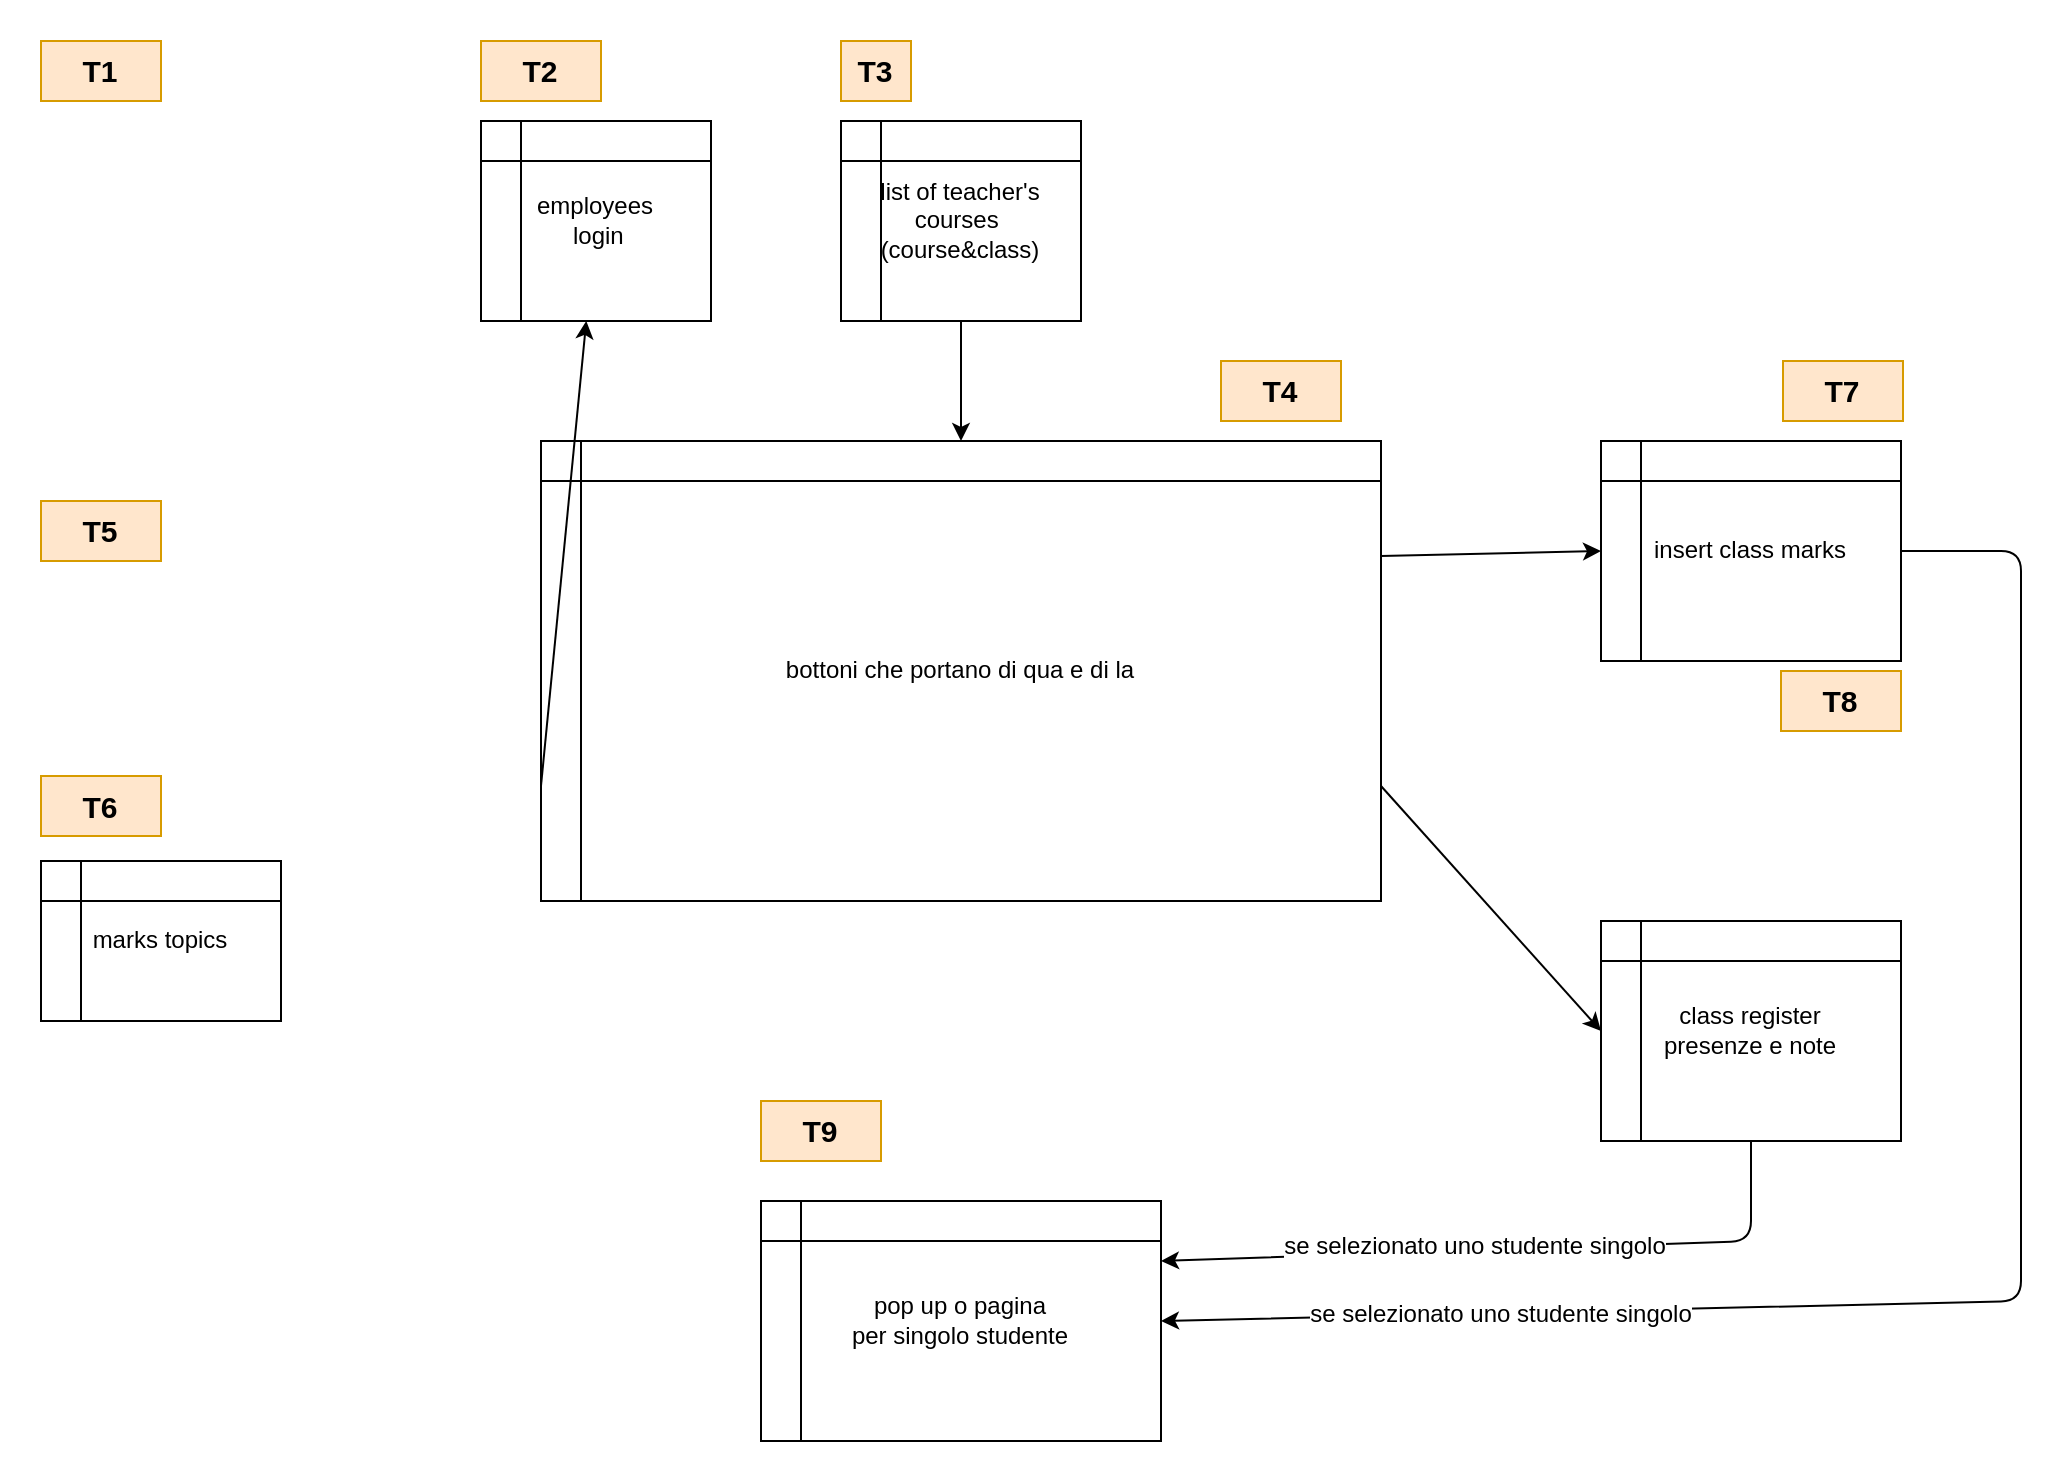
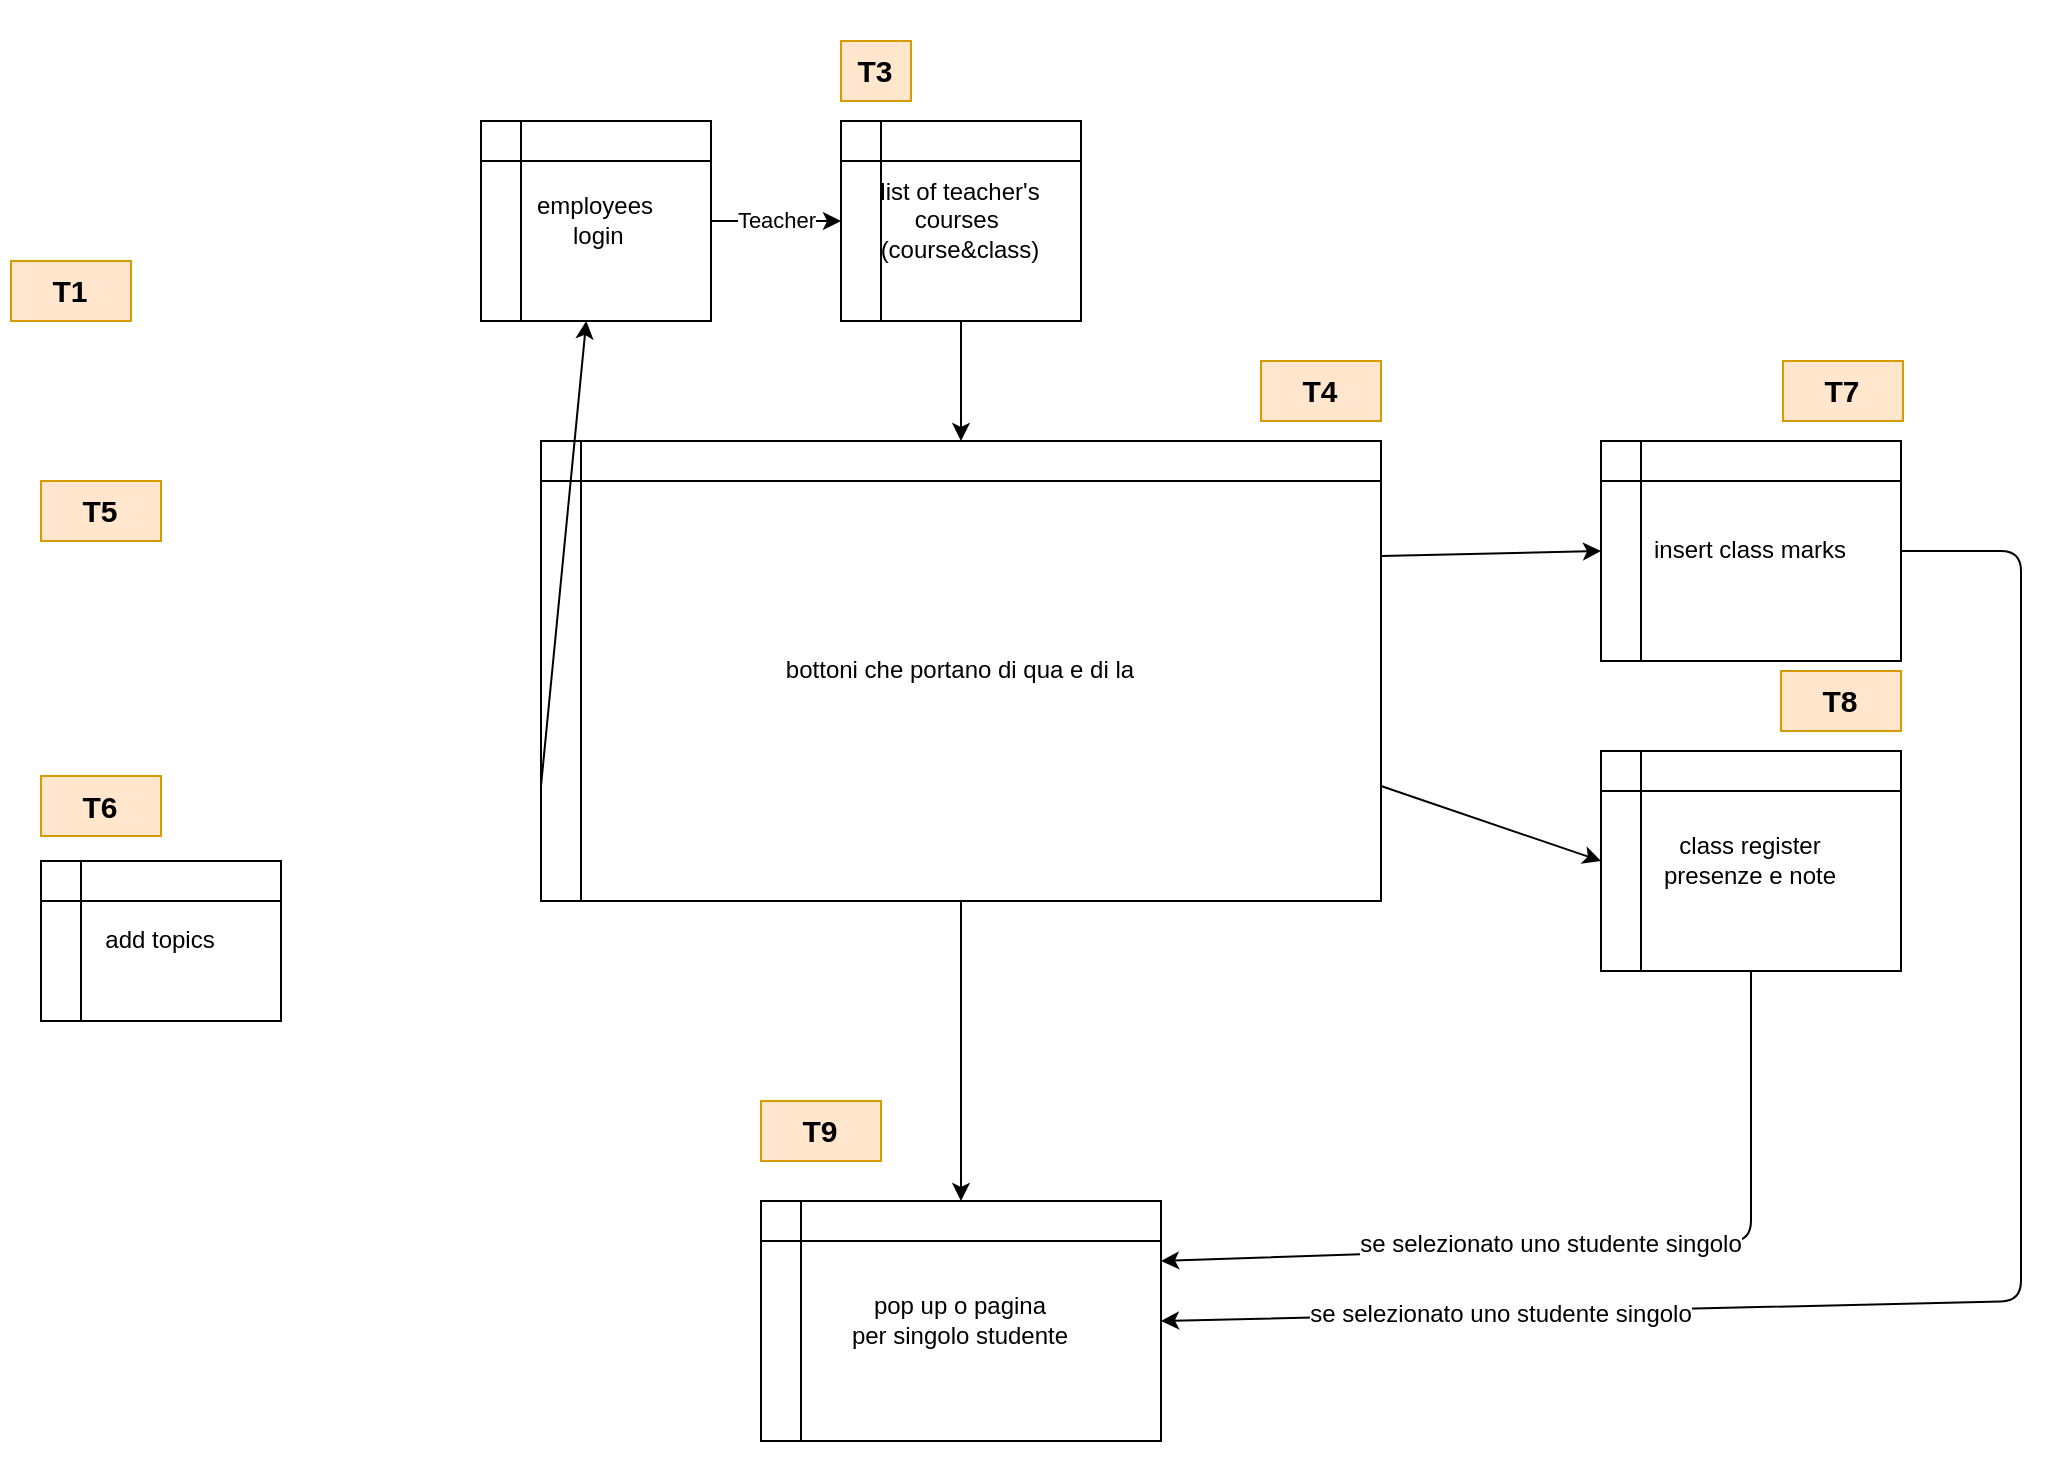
  <mxCell id="0" />
  <mxCell id="1" parent="0" />
  <mxCell id="2" value="employees&lt;br&gt;&amp;nbsp;login" style="shape=internalStorage;whiteSpace=wrap;html=1;backgroundOutline=1;" parent="1" vertex="1"><mxGeometry x="240" y="60" width="115" height="100" as="geometry" /></mxCell>
+ <mxCell id="3" value="Teacher&lt;br&gt;" style="endArrow=classic;html=1;exitX=1;exitY=0.5;exitDx=0;exitDy=0;" parent="1" source="2" target="5" edge="1"><mxGeometry width="50" height="50" relative="1" as="geometry"><mxPoint x="157.5" y="450" as="sourcePoint" /><mxPoint x="310" y="380" as="targetPoint" /></mxGeometry></mxCell>
  <mxCell id="4" style="edgeStyle=orthogonalEdgeStyle;rounded=0;orthogonalLoop=1;jettySize=auto;html=1;entryX=0.5;entryY=0;entryDx=0;entryDy=0;" edge="1" parent="1" source="5" target="7"><mxGeometry relative="1" as="geometry" /></mxCell>
  <mxCell id="5" value="list of teacher's&lt;br&gt;courses&amp;nbsp;&lt;br&gt;(course&amp;amp;class)" style="shape=internalStorage;whiteSpace=wrap;html=1;backgroundOutline=1;" parent="1" vertex="1"><mxGeometry x="420" y="60" width="120" height="100" as="geometry" /></mxCell>
+ <mxCell id="6" style="edgeStyle=orthogonalEdgeStyle;rounded=0;orthogonalLoop=1;jettySize=auto;html=1;entryX=0.5;entryY=0;entryDx=0;entryDy=0;" edge="1" parent="1" source="7" target="14"><mxGeometry relative="1" as="geometry" /></mxCell>
  <mxCell id="7" value="bottoni che portano di qua e di la" style="shape=internalStorage;whiteSpace=wrap;html=1;backgroundOutline=1;" vertex="1" parent="1"><mxGeometry x="270" y="220" width="420" height="230" as="geometry" /></mxCell>
- <mxCell id="8" value="marks topics" style="shape=internalStorage;whiteSpace=wrap;html=1;backgroundOutline=1;" vertex="1" parent="1"><mxGeometry x="20" y="430" width="120" height="80" as="geometry" /></mxCell>
+ <mxCell id="8" value="add topics" style="shape=internalStorage;whiteSpace=wrap;html=1;backgroundOutline=1;" vertex="1" parent="1"><mxGeometry x="20" y="430" width="120" height="80" as="geometry" /></mxCell>
  <mxCell id="9" value="" style="endArrow=classic;html=1;exitX=0;exitY=0.75;exitDx=0;exitDy=0;" edge="1" parent="1" source="7" target="2"><mxGeometry width="50" height="50" relative="1" as="geometry"><mxPoint x="20" y="580" as="sourcePoint" /><mxPoint x="70" y="530" as="targetPoint" /></mxGeometry></mxCell>
  <mxCell id="10" value="insert class marks" style="shape=internalStorage;whiteSpace=wrap;html=1;backgroundOutline=1;" vertex="1" parent="1"><mxGeometry x="800" y="220" width="150" height="110" as="geometry" /></mxCell>
  <mxCell id="11" value="" style="endArrow=classic;html=1;exitX=1;exitY=0.25;exitDx=0;exitDy=0;entryX=0;entryY=0.5;entryDx=0;entryDy=0;" edge="1" parent="1" source="7" target="10"><mxGeometry width="50" height="50" relative="1" as="geometry"><mxPoint x="20" y="580" as="sourcePoint" /><mxPoint x="70" y="530" as="targetPoint" /></mxGeometry></mxCell>
- <mxCell id="12" value="class register&lt;br&gt;presenze e note" style="shape=internalStorage;whiteSpace=wrap;html=1;backgroundOutline=1;" vertex="1" parent="1"><mxGeometry x="800" y="460" width="150" height="110" as="geometry" /></mxCell>
+ <mxCell id="12" value="class register&lt;br&gt;presenze e note" style="shape=internalStorage;whiteSpace=wrap;html=1;backgroundOutline=1;" vertex="1" parent="1"><mxGeometry x="800" y="375" width="150" height="110" as="geometry" /></mxCell>
  <mxCell id="13" value="" style="endArrow=classic;html=1;exitX=1;exitY=0.75;exitDx=0;exitDy=0;entryX=0;entryY=0.5;entryDx=0;entryDy=0;" edge="1" parent="1" source="7" target="12"><mxGeometry width="50" height="50" relative="1" as="geometry"><mxPoint x="20" y="580" as="sourcePoint" /><mxPoint x="70" y="530" as="targetPoint" /></mxGeometry></mxCell>
  <mxCell id="14" value="pop up o pagina&lt;br&gt;per singolo studente" style="shape=internalStorage;whiteSpace=wrap;html=1;backgroundOutline=1;" vertex="1" parent="1"><mxGeometry x="380" y="600" width="200" height="120" as="geometry" /></mxCell>
  <mxCell id="15" value="" style="endArrow=classic;html=1;exitX=0.5;exitY=1;exitDx=0;exitDy=0;entryX=1;entryY=0.25;entryDx=0;entryDy=0;" edge="1" parent="1" source="12" target="14"><mxGeometry width="50" height="50" relative="1" as="geometry"><mxPoint x="20" y="780" as="sourcePoint" /><mxPoint x="70" y="730" as="targetPoint" /><Array as="points"><mxPoint x="875" y="620" /></Array></mxGeometry></mxCell>
  <mxCell id="16" value="se selezionato uno studente singolo" style="text;html=1;align=center;verticalAlign=middle;resizable=0;points=[];;labelBackgroundColor=#ffffff;" vertex="1" connectable="0" parent="15"><mxGeometry x="0.093" y="-2" relative="1" as="geometry"><mxPoint as="offset" /></mxGeometry></mxCell>
  <mxCell id="17" value="" style="endArrow=classic;html=1;exitX=1;exitY=0.5;exitDx=0;exitDy=0;entryX=1;entryY=0.5;entryDx=0;entryDy=0;" edge="1" parent="1" source="10" target="14"><mxGeometry width="50" height="50" relative="1" as="geometry"><mxPoint x="20" y="780" as="sourcePoint" /><mxPoint x="1010" y="750" as="targetPoint" /><Array as="points"><mxPoint x="1010" y="275" /><mxPoint x="1010" y="650" /></Array></mxGeometry></mxCell>
  <mxCell id="18" value="se selezionato uno studente singolo" style="text;html=1;align=center;verticalAlign=middle;resizable=0;points=[];;labelBackgroundColor=#ffffff;" vertex="1" connectable="0" parent="17"><mxGeometry x="0.611" relative="1" as="geometry"><mxPoint x="1" as="offset" /></mxGeometry></mxCell>
- <mxCell id="19" value="T4" style="text;html=1;strokeColor=#d79b00;fillColor=#ffe6cc;align=center;verticalAlign=middle;whiteSpace=wrap;rounded=0;fontStyle=1;fontSize=15;" vertex="1" parent="1"><mxGeometry x="610" y="180" width="60" height="30" as="geometry" /></mxCell>
- <mxCell id="20" value="T1" style="text;html=1;strokeColor=#d79b00;fillColor=#ffe6cc;align=center;verticalAlign=middle;whiteSpace=wrap;rounded=0;fontStyle=1;fontSize=15;" vertex="1" parent="1"><mxGeometry x="20" y="20" width="60" height="30" as="geometry" /></mxCell>
- <mxCell id="21" value="T2" style="text;html=1;strokeColor=#d79b00;fillColor=#ffe6cc;align=center;verticalAlign=middle;whiteSpace=wrap;rounded=0;fontStyle=1;fontSize=15;" vertex="1" parent="1"><mxGeometry x="240" y="20" width="60" height="30" as="geometry" /></mxCell>
+ <mxCell id="19" value="T4" style="text;html=1;strokeColor=#d79b00;fillColor=#ffe6cc;align=center;verticalAlign=middle;whiteSpace=wrap;rounded=0;fontStyle=1;fontSize=15;" vertex="1" parent="1"><mxGeometry x="630" y="180" width="60" height="30" as="geometry" /></mxCell>
+ <mxCell id="20" value="T1" style="text;html=1;strokeColor=#d79b00;fillColor=#ffe6cc;align=center;verticalAlign=middle;whiteSpace=wrap;rounded=0;fontStyle=1;fontSize=15;" vertex="1" parent="1"><mxGeometry x="5" y="130" width="60" height="30" as="geometry" /></mxCell>
  <mxCell id="22" value="T3" style="text;html=1;strokeColor=#d79b00;fillColor=#ffe6cc;align=center;verticalAlign=middle;whiteSpace=wrap;rounded=0;fontStyle=1;fontSize=15;" vertex="1" parent="1"><mxGeometry x="420" y="20" width="35" height="30" as="geometry" /></mxCell>
- <mxCell id="23" value="T5" style="text;html=1;strokeColor=#d79b00;fillColor=#ffe6cc;align=center;verticalAlign=middle;whiteSpace=wrap;rounded=0;fontStyle=1;fontSize=15;" vertex="1" parent="1"><mxGeometry x="20" y="250" width="60" height="30" as="geometry" /></mxCell>
+ <mxCell id="23" value="T5" style="text;html=1;strokeColor=#d79b00;fillColor=#ffe6cc;align=center;verticalAlign=middle;whiteSpace=wrap;rounded=0;fontStyle=1;fontSize=15;" vertex="1" parent="1"><mxGeometry x="20" y="240" width="60" height="30" as="geometry" /></mxCell>
  <mxCell id="24" value="T6" style="text;html=1;strokeColor=#d79b00;fillColor=#ffe6cc;align=center;verticalAlign=middle;whiteSpace=wrap;rounded=0;fontStyle=1;fontSize=15;" vertex="1" parent="1"><mxGeometry x="20" y="387.5" width="60" height="30" as="geometry" /></mxCell>
  <mxCell id="25" value="T7" style="text;html=1;strokeColor=#d79b00;fillColor=#ffe6cc;align=center;verticalAlign=middle;whiteSpace=wrap;rounded=0;fontStyle=1;fontSize=15;" vertex="1" parent="1"><mxGeometry x="891" y="180" width="60" height="30" as="geometry" /></mxCell>
  <mxCell id="26" value="T8" style="text;html=1;strokeColor=#d79b00;fillColor=#ffe6cc;align=center;verticalAlign=middle;whiteSpace=wrap;rounded=0;fontStyle=1;fontSize=15;" vertex="1" parent="1"><mxGeometry x="890" y="335" width="60" height="30" as="geometry" /></mxCell>
  <mxCell id="27" value="T9" style="text;html=1;strokeColor=#d79b00;fillColor=#ffe6cc;align=center;verticalAlign=middle;whiteSpace=wrap;rounded=0;fontStyle=1;fontSize=15;" vertex="1" parent="1"><mxGeometry x="380" y="550" width="60" height="30" as="geometry" /></mxCell>
